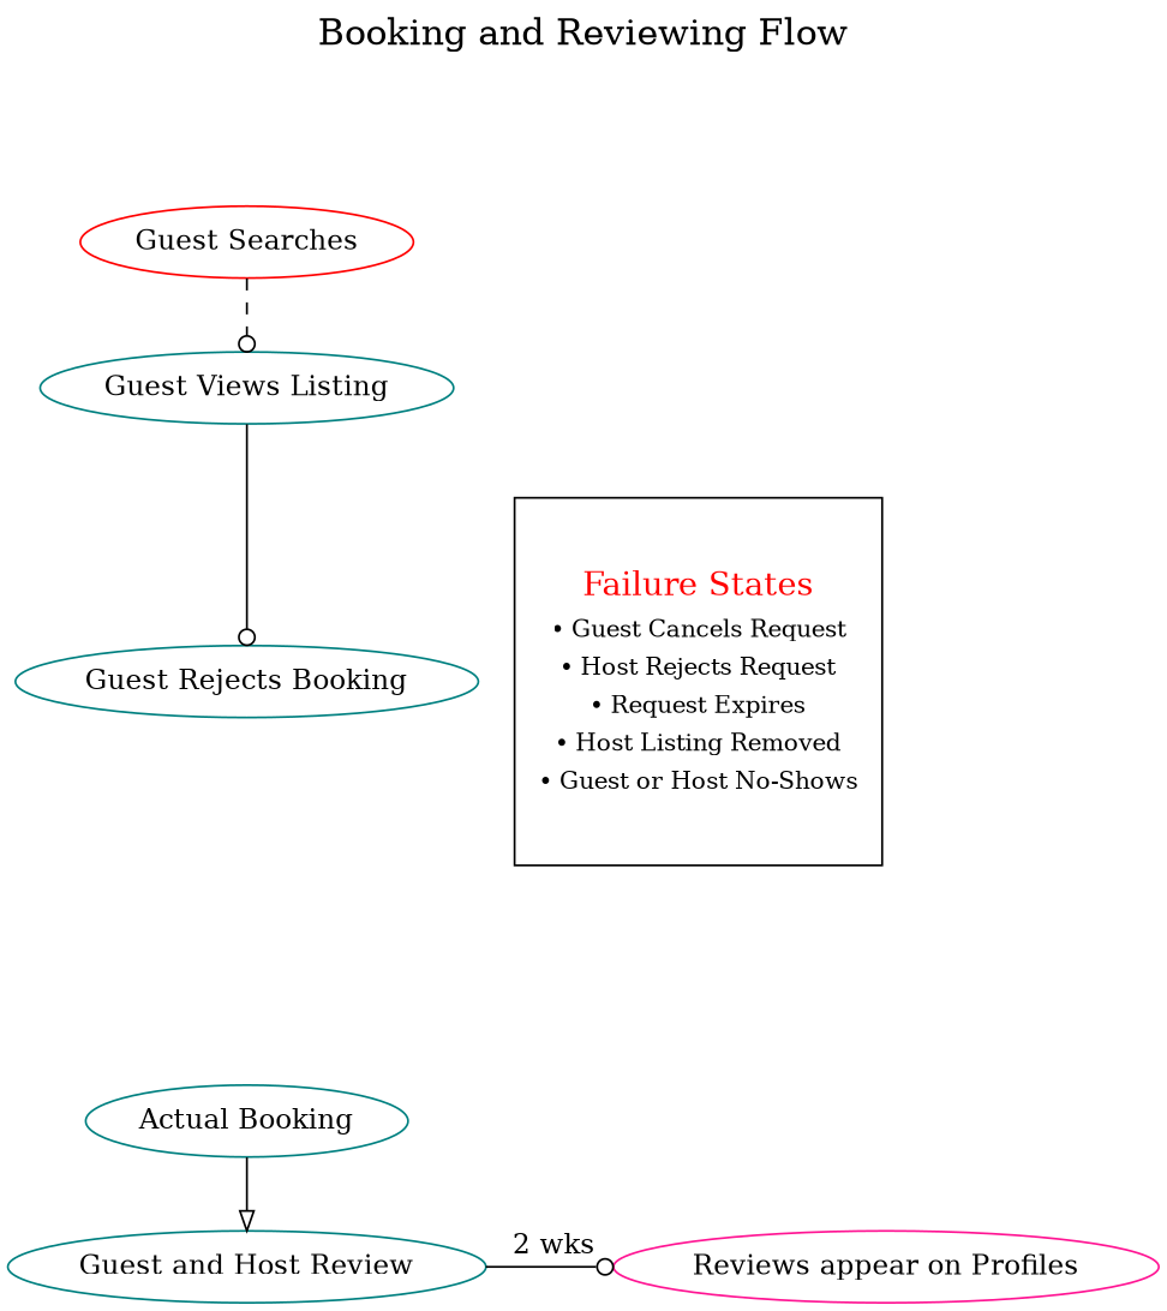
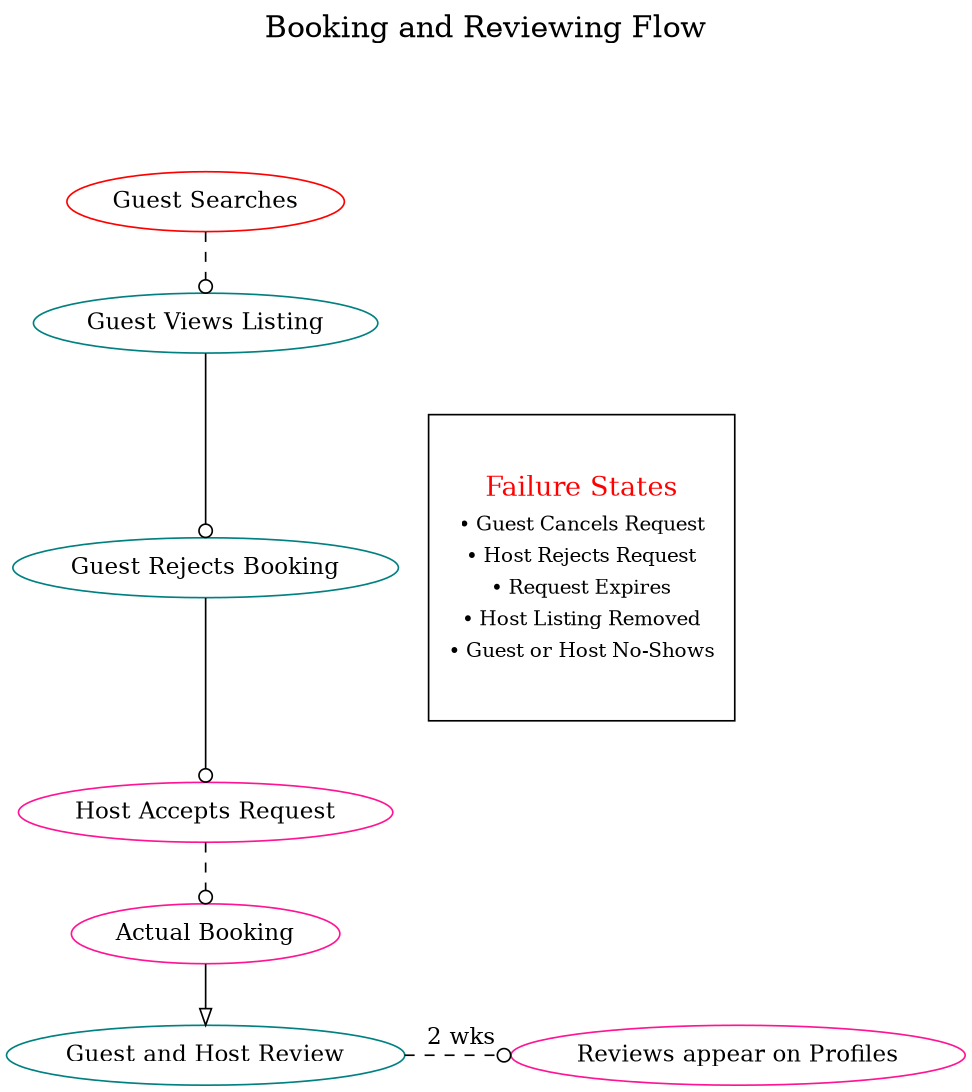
  digraph {
    compound=true
    label=<<FONT POINT-SIZE="18">Booking and Reviewing Flow<BR /><BR /></FONT>>
    labelloc=t
    newrank=true
    rankdir=TB
    node [color=teal]
    edge [arrowhead=odot style=dashed]
    n1 [label="Guest and Host Review"]
    n2 [color=deeppink label="Reviews appear on Profiles"]
    n3 [label="Guest Rejects Booking"]
    n4 [label=<     <table border="0">        <tr><td align="text"><FONT POINT-SIZE="16" COLOR="RED">Failure States</FONT></td></tr>        <tr><td align="text"><FONT POINT-SIZE="12">• Guest Cancels Request</FONT></td></tr>        <tr><td align="text"><FONT POINT-SIZE="12">• Host Rejects Request</FONT></td></tr>        <tr><td align="text"><FONT POINT-SIZE="12">• Request Expires</FONT></td></tr>        <tr><td align="text"><FONT POINT-SIZE="12">• Host Listing Removed</FONT></td></tr>        <tr><td align="text"><FONT POINT-SIZE="12">• Guest or Host No-Shows</FONT></td></tr>     </table>   > shape=square color=""]
+   n5 [color=deeppink label="Host Accepts Request"]
    n6 [color=red label="Guest Searches"]
    n7 [label="Guest Views Listing"]
-   n8 [label="Actual Booking"]
+   n8 [color=deeppink label="Actual Booking"]
    subgraph sub_1 {
      rank=same
      n1
      n2
    }
    subgraph sub_2 {
      rank=same
      n3
      n4
    }
-   n1 -> n2 [label=" 2 wks" style=solid]
+   n1 -> n2 [label=" 2 wks"]
+   n3 -> n5 [style=solid]
+   n5 -> n8
    n6 -> n7
    n7 -> n3 [style=solid]
    n8 -> n1 [arrowhead=onormal style=solid]
  }
